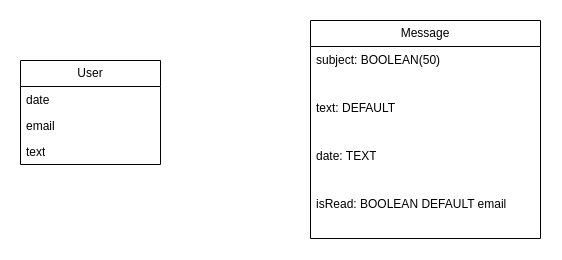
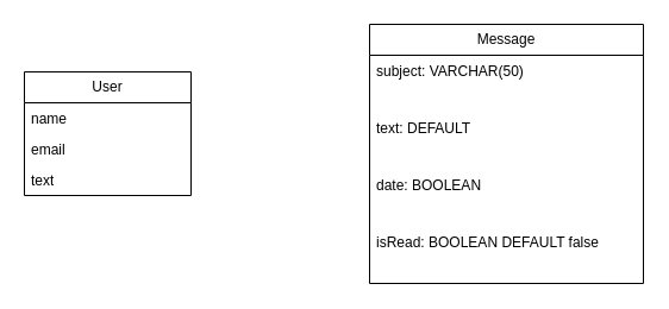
  <mxCell id="0" />
  <mxCell id="1" parent="0" />
  <mxCell id="2" value="User" style="swimlane;fontStyle=0;childLayout=stackLayout;horizontal=1;startSize=26;fillColor=none;horizontalStack=0;resizeParent=1;resizeParentMax=0;resizeLast=0;collapsible=1;marginBottom=0;whiteSpace=wrap;html=1;" vertex="1" parent="1"><mxGeometry x="20" y="60" width="140" height="104" as="geometry" /></mxCell>
- <mxCell id="3" value="date" style="text;strokeColor=none;fillColor=none;align=left;verticalAlign=top;spacingLeft=4;spacingRight=4;overflow=hidden;rotatable=0;points=[[0,0.5],[1,0.5]];portConstraint=eastwest;whiteSpace=wrap;html=1;" vertex="1" parent="2"><mxGeometry y="26" width="140" height="26" as="geometry" /></mxCell>
+ <mxCell id="3" value="name" style="text;strokeColor=none;fillColor=none;align=left;verticalAlign=top;spacingLeft=4;spacingRight=4;overflow=hidden;rotatable=0;points=[[0,0.5],[1,0.5]];portConstraint=eastwest;whiteSpace=wrap;html=1;" vertex="1" parent="2"><mxGeometry y="26" width="140" height="26" as="geometry" /></mxCell>
  <mxCell id="4" value="email" style="text;strokeColor=none;fillColor=none;align=left;verticalAlign=top;spacingLeft=4;spacingRight=4;overflow=hidden;rotatable=0;points=[[0,0.5],[1,0.5]];portConstraint=eastwest;whiteSpace=wrap;html=1;" vertex="1" parent="2"><mxGeometry y="52" width="140" height="26" as="geometry" /></mxCell>
  <mxCell id="5" value="text" style="text;strokeColor=none;fillColor=none;align=left;verticalAlign=top;spacingLeft=4;spacingRight=4;overflow=hidden;rotatable=0;points=[[0,0.5],[1,0.5]];portConstraint=eastwest;whiteSpace=wrap;html=1;" vertex="1" parent="2"><mxGeometry y="78" width="140" height="26" as="geometry" /></mxCell>
  <mxCell id="6" value="Message" style="swimlane;fontStyle=0;childLayout=stackLayout;horizontal=1;startSize=26;fillColor=none;horizontalStack=0;resizeParent=1;resizeParentMax=0;resizeLast=0;collapsible=1;marginBottom=0;whiteSpace=wrap;html=1;" vertex="1" parent="1"><mxGeometry x="310" y="20" width="230" height="218" as="geometry" /></mxCell>
- <mxCell id="7" value="subject:&amp;nbsp;BOOLEAN(50)" style="text;strokeColor=none;fillColor=none;align=left;verticalAlign=top;spacingLeft=4;spacingRight=4;overflow=hidden;rotatable=0;points=[[0,0.5],[1,0.5]];portConstraint=eastwest;whiteSpace=wrap;html=1;" vertex="1" parent="6"><mxGeometry y="26" width="230" height="48" as="geometry" /></mxCell>
+ <mxCell id="7" value="subject:&amp;nbsp;VARCHAR(50)" style="text;strokeColor=none;fillColor=none;align=left;verticalAlign=top;spacingLeft=4;spacingRight=4;overflow=hidden;rotatable=0;points=[[0,0.5],[1,0.5]];portConstraint=eastwest;whiteSpace=wrap;html=1;" vertex="1" parent="6"><mxGeometry y="26" width="230" height="48" as="geometry" /></mxCell>
  <mxCell id="8" value="text:&amp;nbsp;DEFAULT" style="text;strokeColor=none;fillColor=none;align=left;verticalAlign=top;spacingLeft=4;spacingRight=4;overflow=hidden;rotatable=0;points=[[0,0.5],[1,0.5]];portConstraint=eastwest;whiteSpace=wrap;html=1;" vertex="1" parent="6"><mxGeometry y="74" width="230" height="48" as="geometry" /></mxCell>
- <mxCell id="9" value="date: TEXT" style="text;strokeColor=none;fillColor=none;align=left;verticalAlign=top;spacingLeft=4;spacingRight=4;overflow=hidden;rotatable=0;points=[[0,0.5],[1,0.5]];portConstraint=eastwest;whiteSpace=wrap;html=1;" vertex="1" parent="6"><mxGeometry y="122" width="230" height="48" as="geometry" /></mxCell>
- <mxCell id="10" value="isRead:&amp;nbsp;BOOLEAN DEFAULT email" style="text;strokeColor=none;fillColor=none;align=left;verticalAlign=top;spacingLeft=4;spacingRight=4;overflow=hidden;rotatable=0;points=[[0,0.5],[1,0.5]];portConstraint=eastwest;whiteSpace=wrap;html=1;" vertex="1" parent="6"><mxGeometry y="170" width="230" height="48" as="geometry" /></mxCell>
+ <mxCell id="9" value="date: BOOLEAN" style="text;strokeColor=none;fillColor=none;align=left;verticalAlign=top;spacingLeft=4;spacingRight=4;overflow=hidden;rotatable=0;points=[[0,0.5],[1,0.5]];portConstraint=eastwest;whiteSpace=wrap;html=1;" vertex="1" parent="6"><mxGeometry y="122" width="230" height="48" as="geometry" /></mxCell>
+ <mxCell id="10" value="isRead:&amp;nbsp;BOOLEAN DEFAULT false" style="text;strokeColor=none;fillColor=none;align=left;verticalAlign=top;spacingLeft=4;spacingRight=4;overflow=hidden;rotatable=0;points=[[0,0.5],[1,0.5]];portConstraint=eastwest;whiteSpace=wrap;html=1;" vertex="1" parent="6"><mxGeometry y="170" width="230" height="48" as="geometry" /></mxCell>
